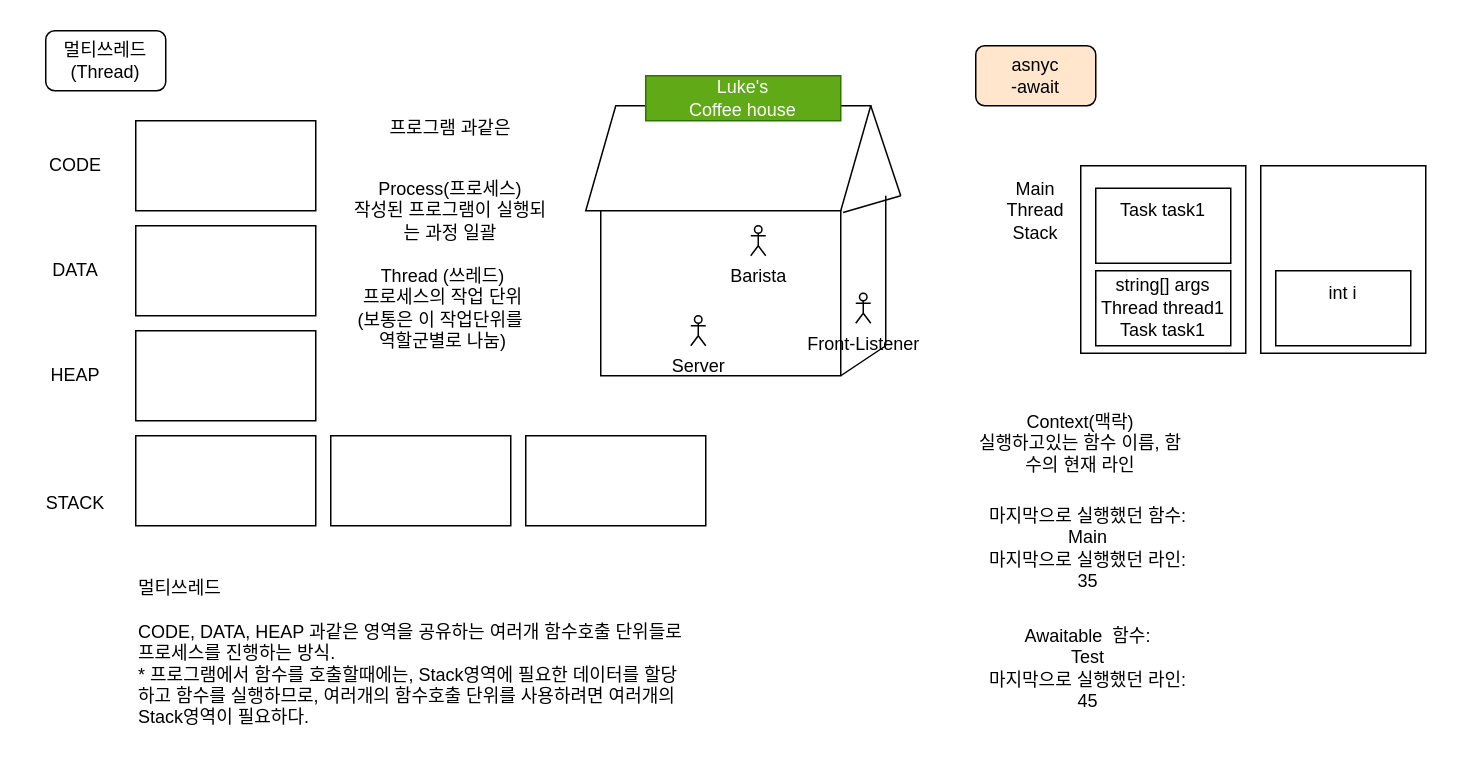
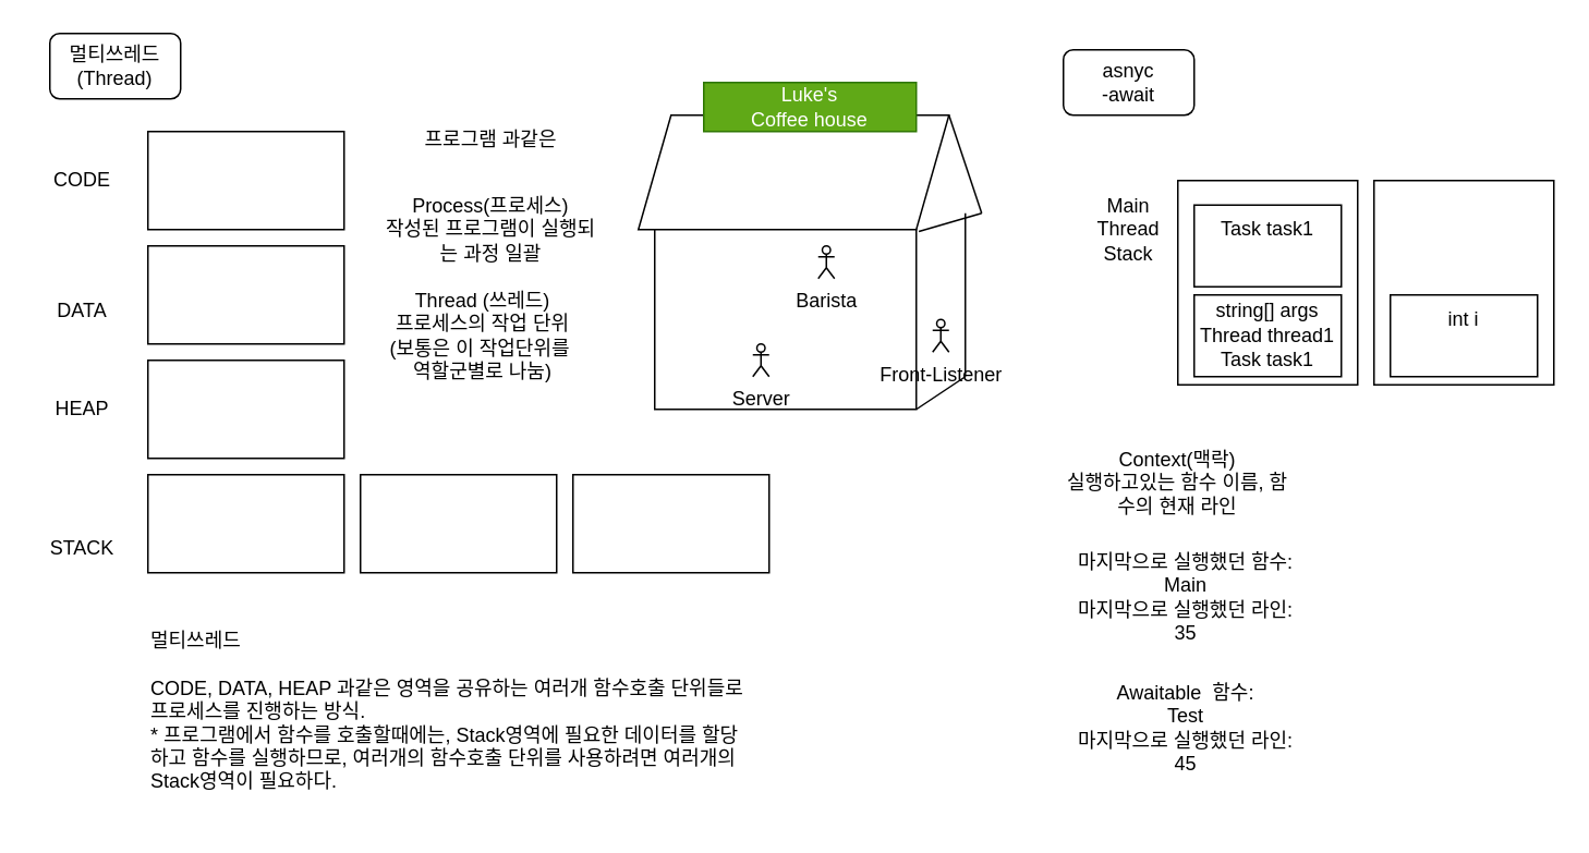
  <mxCell id="0" />
  <mxCell id="1" parent="0" />
  <mxCell id="2" value="멀티쓰레드&lt;div&gt;(Thread)&lt;/div&gt;" style="rounded=1;whiteSpace=wrap;html=1;" vertex="1" parent="1"><mxGeometry x="30" y="20" width="80" height="40" as="geometry" /></mxCell>
  <mxCell id="3" value="" style="rounded=0;whiteSpace=wrap;html=1;" vertex="1" parent="1"><mxGeometry x="90" y="80" width="120" height="60" as="geometry" /></mxCell>
  <mxCell id="4" value="CODE" style="text;html=1;align=center;verticalAlign=middle;whiteSpace=wrap;rounded=0;" vertex="1" parent="1"><mxGeometry y="95" width="60" height="30" as="geometry" x="20" /></mxCell>
- <mxCell id="5" value="DATA" style="text;html=1;align=center;verticalAlign=middle;whiteSpace=wrap;rounded=0;" vertex="1" parent="1"><mxGeometry y="165" width="60" height="30" as="geometry" x="20" /></mxCell>
+ <mxCell id="5" value="DATA" style="text;html=1;align=center;verticalAlign=middle;whiteSpace=wrap;rounded=0;" vertex="1" parent="1"><mxGeometry x="20" y="175" width="60" height="30" as="geometry" /></mxCell>
  <mxCell id="6" value="" style="rounded=0;whiteSpace=wrap;html=1;" vertex="1" parent="1"><mxGeometry x="90" y="150" width="120" height="60" as="geometry" /></mxCell>
  <mxCell id="7" value="HEAP" style="text;html=1;align=center;verticalAlign=middle;whiteSpace=wrap;rounded=0;" vertex="1" parent="1"><mxGeometry y="235" width="60" height="30" as="geometry" x="20" /></mxCell>
  <mxCell id="8" value="" style="rounded=0;whiteSpace=wrap;html=1;" vertex="1" parent="1"><mxGeometry x="90" y="220" width="120" height="60" as="geometry" /></mxCell>
  <mxCell id="9" value="STACK" style="text;html=1;align=center;verticalAlign=middle;whiteSpace=wrap;rounded=0;" vertex="1" parent="1"><mxGeometry x="20" y="320" width="60" height="30" as="geometry" /></mxCell>
  <mxCell id="10" value="" style="rounded=0;whiteSpace=wrap;html=1;" vertex="1" parent="1"><mxGeometry x="90" y="290" width="120" height="60" as="geometry" /></mxCell>
  <mxCell id="11" value="프로그램 과같은" style="text;html=1;align=center;verticalAlign=middle;whiteSpace=wrap;rounded=0;" vertex="1" parent="1"><mxGeometry x="230" y="70" width="140" height="30" as="geometry" /></mxCell>
  <mxCell id="12" value="Process(프로세스)&lt;div&gt;작성된 프로그램이 실행되는 과정 일괄&lt;/div&gt;" style="text;html=1;align=center;verticalAlign=middle;whiteSpace=wrap;rounded=0;" vertex="1" parent="1"><mxGeometry x="230" y="100" width="140" height="80" as="geometry" /></mxCell>
  <mxCell id="13" value="" style="shape=parallelogram;perimeter=parallelogramPerimeter;whiteSpace=wrap;html=1;fixedSize=1;" vertex="1" parent="1"><mxGeometry x="390" y="70" width="190" height="70" as="geometry" /></mxCell>
  <mxCell id="14" value="" style="endArrow=none;html=1;rounded=0;entryX=1;entryY=0;entryDx=0;entryDy=0;" edge="1" parent="1" target="13"><mxGeometry width="50" height="50" relative="1" as="geometry"><mxPoint x="600" y="130" as="sourcePoint" /><mxPoint x="420" y="220" as="targetPoint" /></mxGeometry></mxCell>
  <mxCell id="15" value="" style="rounded=0;whiteSpace=wrap;html=1;" vertex="1" parent="1"><mxGeometry x="400" y="140" width="160" height="110" as="geometry" /></mxCell>
  <mxCell id="16" value="" style="endArrow=none;html=1;rounded=0;entryX=0.903;entryY=1.016;entryDx=0;entryDy=0;entryPerimeter=0;" edge="1" parent="1" target="13"><mxGeometry width="50" height="50" relative="1" as="geometry"><mxPoint x="600" y="130" as="sourcePoint" /><mxPoint x="590" y="80" as="targetPoint" /></mxGeometry></mxCell>
  <mxCell id="17" value="" style="endArrow=none;html=1;rounded=0;" edge="1" parent="1"><mxGeometry width="50" height="50" relative="1" as="geometry"><mxPoint x="590" y="130" as="sourcePoint" /><mxPoint x="590" y="230" as="targetPoint" /></mxGeometry></mxCell>
  <mxCell id="18" value="" style="endArrow=none;html=1;rounded=0;exitX=1;exitY=1;exitDx=0;exitDy=0;" edge="1" parent="1" source="15"><mxGeometry width="50" height="50" relative="1" as="geometry"><mxPoint x="600" y="140" as="sourcePoint" /><mxPoint x="590" y="230" as="targetPoint" /></mxGeometry></mxCell>
  <mxCell id="19" value="Luke's&lt;div&gt;Coffee house&lt;/div&gt;" style="text;html=1;align=center;verticalAlign=middle;whiteSpace=wrap;rounded=0;fillColor=#60a917;fontColor=#ffffff;strokeColor=#2D7600;" vertex="1" parent="1"><mxGeometry x="430" y="50" width="130" height="30" as="geometry" /></mxCell>
  <mxCell id="20" value="Thread (쓰레드)&lt;div&gt;프로세스의 작업 단위&lt;/div&gt;&lt;div&gt;(보통은 이 작업단위를&amp;nbsp;&lt;/div&gt;&lt;div&gt;역할군별로 나눔)&lt;/div&gt;" style="text;html=1;align=center;verticalAlign=middle;whiteSpace=wrap;rounded=0;" vertex="1" parent="1"><mxGeometry x="230" y="170" width="130" height="70" as="geometry" /></mxCell>
  <mxCell id="21" value="Front-Listener" style="shape=umlActor;verticalLabelPosition=bottom;verticalAlign=top;html=1;outlineConnect=0;" vertex="1" parent="1"><mxGeometry x="570" y="195" width="10" height="20" as="geometry" /></mxCell>
  <mxCell id="22" value="Barista" style="shape=umlActor;verticalLabelPosition=bottom;verticalAlign=top;html=1;outlineConnect=0;" vertex="1" parent="1"><mxGeometry x="500" y="150" width="10" height="20" as="geometry" /></mxCell>
  <mxCell id="23" value="Server" style="shape=umlActor;verticalLabelPosition=bottom;verticalAlign=top;html=1;outlineConnect=0;" vertex="1" parent="1"><mxGeometry x="460" y="210" width="10" height="20" as="geometry" /></mxCell>
  <mxCell id="24" value="" style="rounded=0;whiteSpace=wrap;html=1;" vertex="1" parent="1"><mxGeometry x="220" y="290" width="120" height="60" as="geometry" /></mxCell>
  <mxCell id="25" value="" style="rounded=0;whiteSpace=wrap;html=1;" vertex="1" parent="1"><mxGeometry x="350" y="290" width="120" height="60" as="geometry" /></mxCell>
  <mxCell id="26" value="멀티쓰레드&lt;div&gt;&lt;br&gt;&lt;/div&gt;&lt;div&gt;CODE, DATA, HEAP 과같은 영역을 공유하는 여러개 함수호출 단위들로 프로세스를 진행하는 방식.&lt;/div&gt;&lt;div&gt;* 프로그램에서 함수를 호출할때에는, Stack영역에 필요한 데이터를 할당하고 함수를 실행하므로, 여러개의 함수호출 단위를 사용하려면 여러개의 Stack영역이 필요하다.&lt;/div&gt;" style="text;html=1;align=left;verticalAlign=middle;whiteSpace=wrap;rounded=0;" vertex="1" parent="1"><mxGeometry x="90" y="370" width="370" height="130" as="geometry" /></mxCell>
- <mxCell id="27" value="asnyc&lt;div&gt;-await&lt;/div&gt;" style="rounded=1;whiteSpace=wrap;html=1;fillColor=#ffe6cc;" vertex="1" parent="1"><mxGeometry x="650" y="30" width="80" height="40" as="geometry" /></mxCell>
+ <mxCell id="27" value="asnyc&lt;div&gt;-await&lt;/div&gt;" style="rounded=1;whiteSpace=wrap;html=1;" vertex="1" parent="1"><mxGeometry x="650" y="30" width="80" height="40" as="geometry" /></mxCell>
  <mxCell id="28" value="" style="rounded=0;whiteSpace=wrap;html=1;" vertex="1" parent="1"><mxGeometry x="720" y="110" width="110" height="125" as="geometry" /></mxCell>
  <mxCell id="29" value="Main&lt;div&gt;Thread&lt;/div&gt;&lt;div&gt;Stack&lt;/div&gt;" style="text;html=1;align=center;verticalAlign=middle;whiteSpace=wrap;rounded=0;" vertex="1" parent="1"><mxGeometry x="660" y="110" width="60" height="60" as="geometry" /></mxCell>
  <mxCell id="30" value="" style="rounded=0;whiteSpace=wrap;html=1;" vertex="1" parent="1"><mxGeometry x="730" y="180" width="90" height="50" as="geometry" /></mxCell>
  <mxCell id="31" value="Context(맥락)&lt;div&gt;실행하고있는 함수 이름, 함수의 현재 라인&lt;/div&gt;" style="text;html=1;align=center;verticalAlign=middle;whiteSpace=wrap;rounded=0;" vertex="1" parent="1"><mxGeometry x="650" y="265" width="140" height="60" as="geometry" /></mxCell>
  <mxCell id="32" value="string[] args" style="text;html=1;align=center;verticalAlign=middle;whiteSpace=wrap;rounded=0;" vertex="1" parent="1"><mxGeometry x="740" y="180" width="70" height="20" as="geometry" /></mxCell>
  <mxCell id="33" value="Thread thread1" style="text;html=1;align=center;verticalAlign=middle;whiteSpace=wrap;rounded=0;" vertex="1" parent="1"><mxGeometry x="725" y="195" width="100" height="20" as="geometry" /></mxCell>
  <mxCell id="34" value="Task task1" style="text;html=1;align=center;verticalAlign=middle;whiteSpace=wrap;rounded=0;" vertex="1" parent="1"><mxGeometry x="725" y="210" width="100" height="20" as="geometry" /></mxCell>
  <mxCell id="35" value="" style="rounded=0;whiteSpace=wrap;html=1;" vertex="1" parent="1"><mxGeometry x="840" y="110" width="110" height="125" as="geometry" /></mxCell>
  <mxCell id="36" value="" style="rounded=0;whiteSpace=wrap;html=1;" vertex="1" parent="1"><mxGeometry x="850" y="180" width="90" height="50" as="geometry" /></mxCell>
  <mxCell id="37" value="int i" style="text;html=1;align=center;verticalAlign=middle;whiteSpace=wrap;rounded=0;" vertex="1" parent="1"><mxGeometry x="860" y="185" width="70" height="20" as="geometry" /></mxCell>
  <mxCell id="38" value="마지막으로 실행했던 함수:&lt;div&gt;Main&lt;/div&gt;&lt;div&gt;마지막으로 실행했던 라인:&lt;/div&gt;&lt;div&gt;35&lt;/div&gt;" style="text;html=1;align=center;verticalAlign=middle;whiteSpace=wrap;rounded=0;" vertex="1" parent="1"><mxGeometry x="650" y="325" width="150" height="80" as="geometry" /></mxCell>
  <mxCell id="39" value="" style="rounded=0;whiteSpace=wrap;html=1;" vertex="1" parent="1"><mxGeometry x="730" y="125" width="90" height="50" as="geometry" /></mxCell>
  <mxCell id="40" value="Task task1" style="text;html=1;align=center;verticalAlign=middle;whiteSpace=wrap;rounded=0;" vertex="1" parent="1"><mxGeometry x="725" y="130" width="100" height="20" as="geometry" /></mxCell>
  <mxCell id="41" value="Awaitable&amp;nbsp; 함수:&lt;div&gt;Test&lt;/div&gt;&lt;div&gt;마지막으로 실행했던 라인:&lt;/div&gt;&lt;div&gt;45&lt;/div&gt;" style="text;html=1;align=center;verticalAlign=middle;whiteSpace=wrap;rounded=0;" vertex="1" parent="1"><mxGeometry x="650" y="405" width="150" height="80" as="geometry" /></mxCell>
